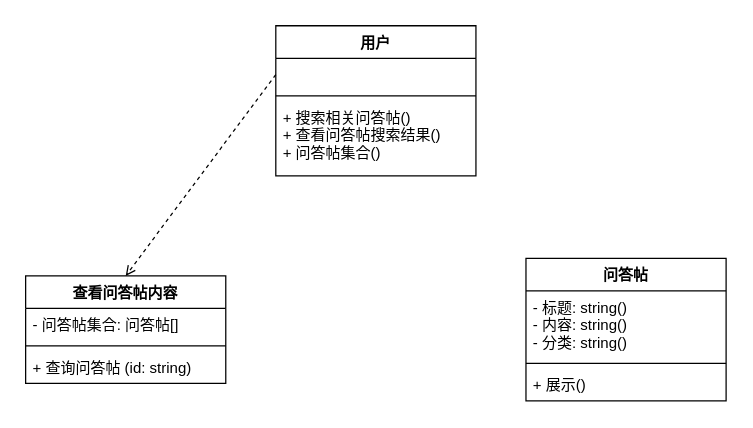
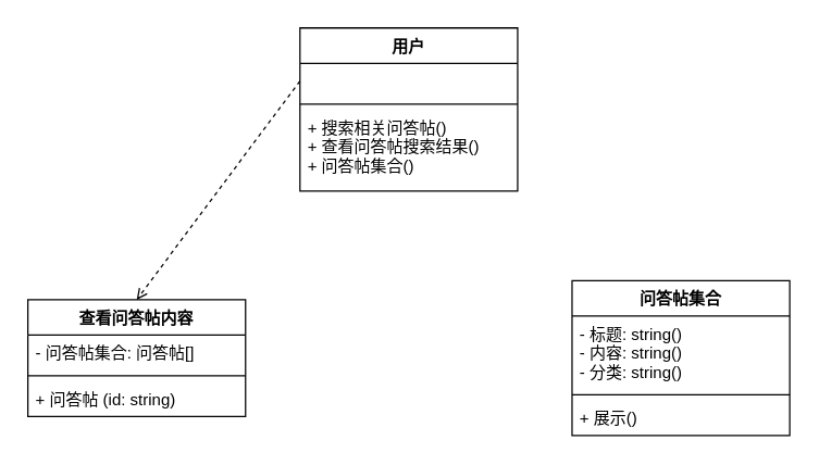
  <mxCell id="0" />
  <mxCell id="1" parent="0" />
  <mxCell id="2" value="用户" style="swimlane;fontStyle=1;align=center;verticalAlign=top;childLayout=stackLayout;horizontal=1;startSize=26;horizontalStack=0;resizeParent=1;resizeParentMax=0;resizeLast=0;collapsible=1;marginBottom=0;" vertex="1" parent="1"><mxGeometry x="220" y="20" width="160" height="120" as="geometry"><mxRectangle x="330" y="240" width="60" height="26" as="alternateBounds" /></mxGeometry></mxCell>
  <mxCell id="3" value=" " style="text;strokeColor=none;fillColor=none;align=left;verticalAlign=top;spacingLeft=4;spacingRight=4;overflow=hidden;rotatable=0;points=[[0,0.5],[1,0.5]];portConstraint=eastwest;" vertex="1" parent="2"><mxGeometry y="26" width="160" height="26" as="geometry" /></mxCell>
  <mxCell id="4" value="" style="line;strokeWidth=1;fillColor=none;align=left;verticalAlign=middle;spacingTop=-1;spacingLeft=3;spacingRight=3;rotatable=0;labelPosition=right;points=[];portConstraint=eastwest;" vertex="1" parent="2"><mxGeometry y="52" width="160" height="8" as="geometry" /></mxCell>
  <mxCell id="5" value="+ 搜索相关问答帖()&#10;+ 查看问答帖搜索结果()&#10;+ 问答帖集合()" style="text;strokeColor=none;fillColor=none;align=left;verticalAlign=top;spacingLeft=4;spacingRight=4;overflow=hidden;rotatable=0;points=[[0,0.5],[1,0.5]];portConstraint=eastwest;" vertex="1" parent="2"><mxGeometry y="60" width="160" height="60" as="geometry" /></mxCell>
- <mxCell id="6" value="问答帖" style="swimlane;fontStyle=1;align=center;verticalAlign=top;childLayout=stackLayout;horizontal=1;startSize=26;horizontalStack=0;resizeParent=1;resizeParentMax=0;resizeLast=0;collapsible=1;marginBottom=0;" vertex="1" parent="1"><mxGeometry x="420" y="206" width="160" height="114" as="geometry" /></mxCell>
+ <mxCell id="6" value="问答帖集合" style="swimlane;fontStyle=1;align=center;verticalAlign=top;childLayout=stackLayout;horizontal=1;startSize=26;horizontalStack=0;resizeParent=1;resizeParentMax=0;resizeLast=0;collapsible=1;marginBottom=0;" vertex="1" parent="1"><mxGeometry x="420" y="206" width="160" height="114" as="geometry" /></mxCell>
  <mxCell id="7" value="- 标题: string()&#10;- 内容: string()&#10;- 分类: string()" style="text;strokeColor=none;fillColor=none;align=left;verticalAlign=top;spacingLeft=4;spacingRight=4;overflow=hidden;rotatable=0;points=[[0,0.5],[1,0.5]];portConstraint=eastwest;" vertex="1" parent="6"><mxGeometry y="26" width="160" height="54" as="geometry" /></mxCell>
  <mxCell id="8" value="" style="line;strokeWidth=1;fillColor=none;align=left;verticalAlign=middle;spacingTop=-1;spacingLeft=3;spacingRight=3;rotatable=0;labelPosition=right;points=[];portConstraint=eastwest;" vertex="1" parent="6"><mxGeometry y="80" width="160" height="8" as="geometry" /></mxCell>
  <mxCell id="9" value="+ 展示()" style="text;strokeColor=none;fillColor=none;align=left;verticalAlign=top;spacingLeft=4;spacingRight=4;overflow=hidden;rotatable=0;points=[[0,0.5],[1,0.5]];portConstraint=eastwest;" vertex="1" parent="6"><mxGeometry y="88" width="160" height="26" as="geometry" /></mxCell>
  <mxCell id="10" value="查看问答帖内容" style="swimlane;fontStyle=1;align=center;verticalAlign=top;childLayout=stackLayout;horizontal=1;startSize=26;horizontalStack=0;resizeParent=1;resizeParentMax=0;resizeLast=0;collapsible=1;marginBottom=0;" vertex="1" parent="1"><mxGeometry x="20" y="220" width="160" height="86" as="geometry" /></mxCell>
  <mxCell id="11" value="- 问答帖集合: 问答帖[]" style="text;strokeColor=none;fillColor=none;align=left;verticalAlign=top;spacingLeft=4;spacingRight=4;overflow=hidden;rotatable=0;points=[[0,0.5],[1,0.5]];portConstraint=eastwest;" vertex="1" parent="10"><mxGeometry y="26" width="160" height="26" as="geometry" /></mxCell>
  <mxCell id="12" value="" style="line;strokeWidth=1;fillColor=none;align=left;verticalAlign=middle;spacingTop=-1;spacingLeft=3;spacingRight=3;rotatable=0;labelPosition=right;points=[];portConstraint=eastwest;" vertex="1" parent="10"><mxGeometry y="52" width="160" height="8" as="geometry" /></mxCell>
- <mxCell id="13" value="+ 查询问答帖 (id: string)" style="text;strokeColor=none;fillColor=none;align=left;verticalAlign=top;spacingLeft=4;spacingRight=4;overflow=hidden;rotatable=0;points=[[0,0.5],[1,0.5]];portConstraint=eastwest;" vertex="1" parent="10"><mxGeometry y="60" width="160" height="26" as="geometry" /></mxCell>
+ <mxCell id="13" value="+ 问答帖 (id: string)" style="text;strokeColor=none;fillColor=none;align=left;verticalAlign=top;spacingLeft=4;spacingRight=4;overflow=hidden;rotatable=0;points=[[0,0.5],[1,0.5]];portConstraint=eastwest;" vertex="1" parent="10"><mxGeometry y="60" width="160" height="26" as="geometry" /></mxCell>
  <mxCell id="14" value="" style="endArrow=open;html=1;rounded=0;dashed=1;endFill=0;entryX=0.5;entryY=0;entryDx=0;entryDy=0;exitX=0;exitY=0.5;exitDx=0;exitDy=0;" edge="1" parent="1" source="3" target="10"><mxGeometry width="50" height="50" relative="1" as="geometry"><mxPoint x="210" y="70" as="sourcePoint" /><mxPoint x="300" y="200" as="targetPoint" /></mxGeometry></mxCell>
